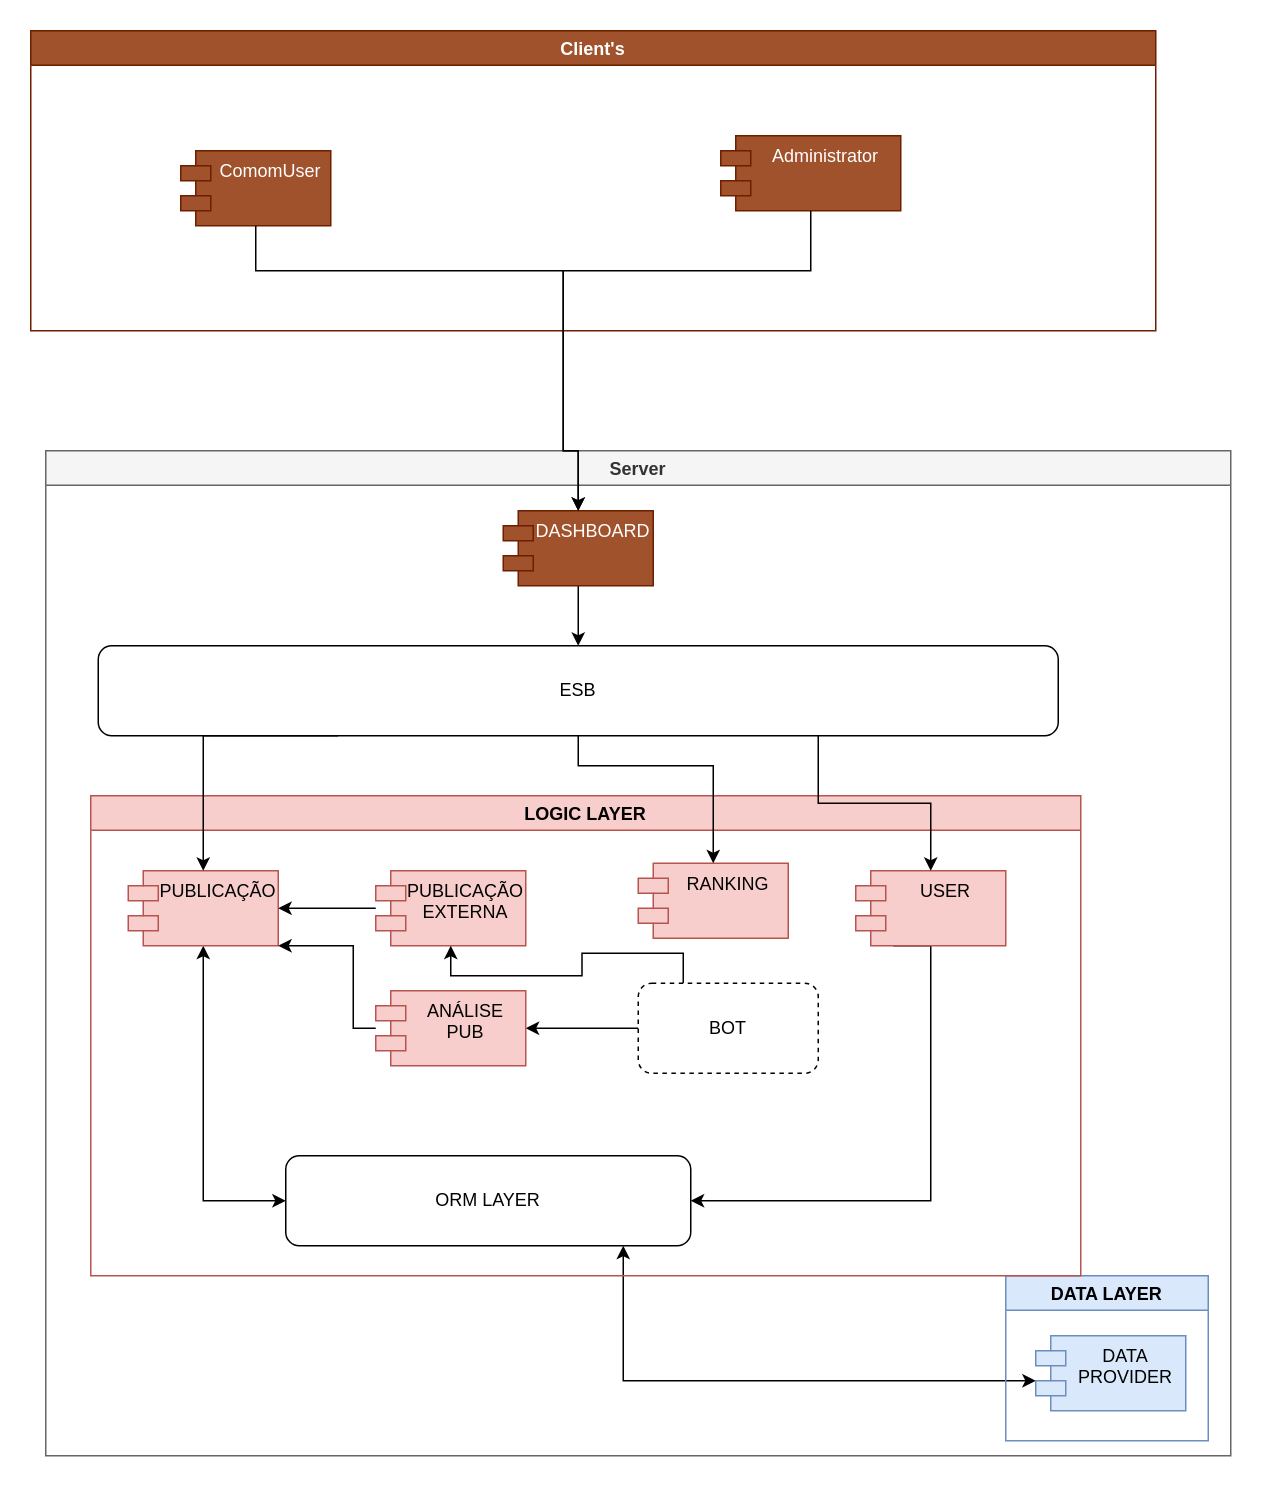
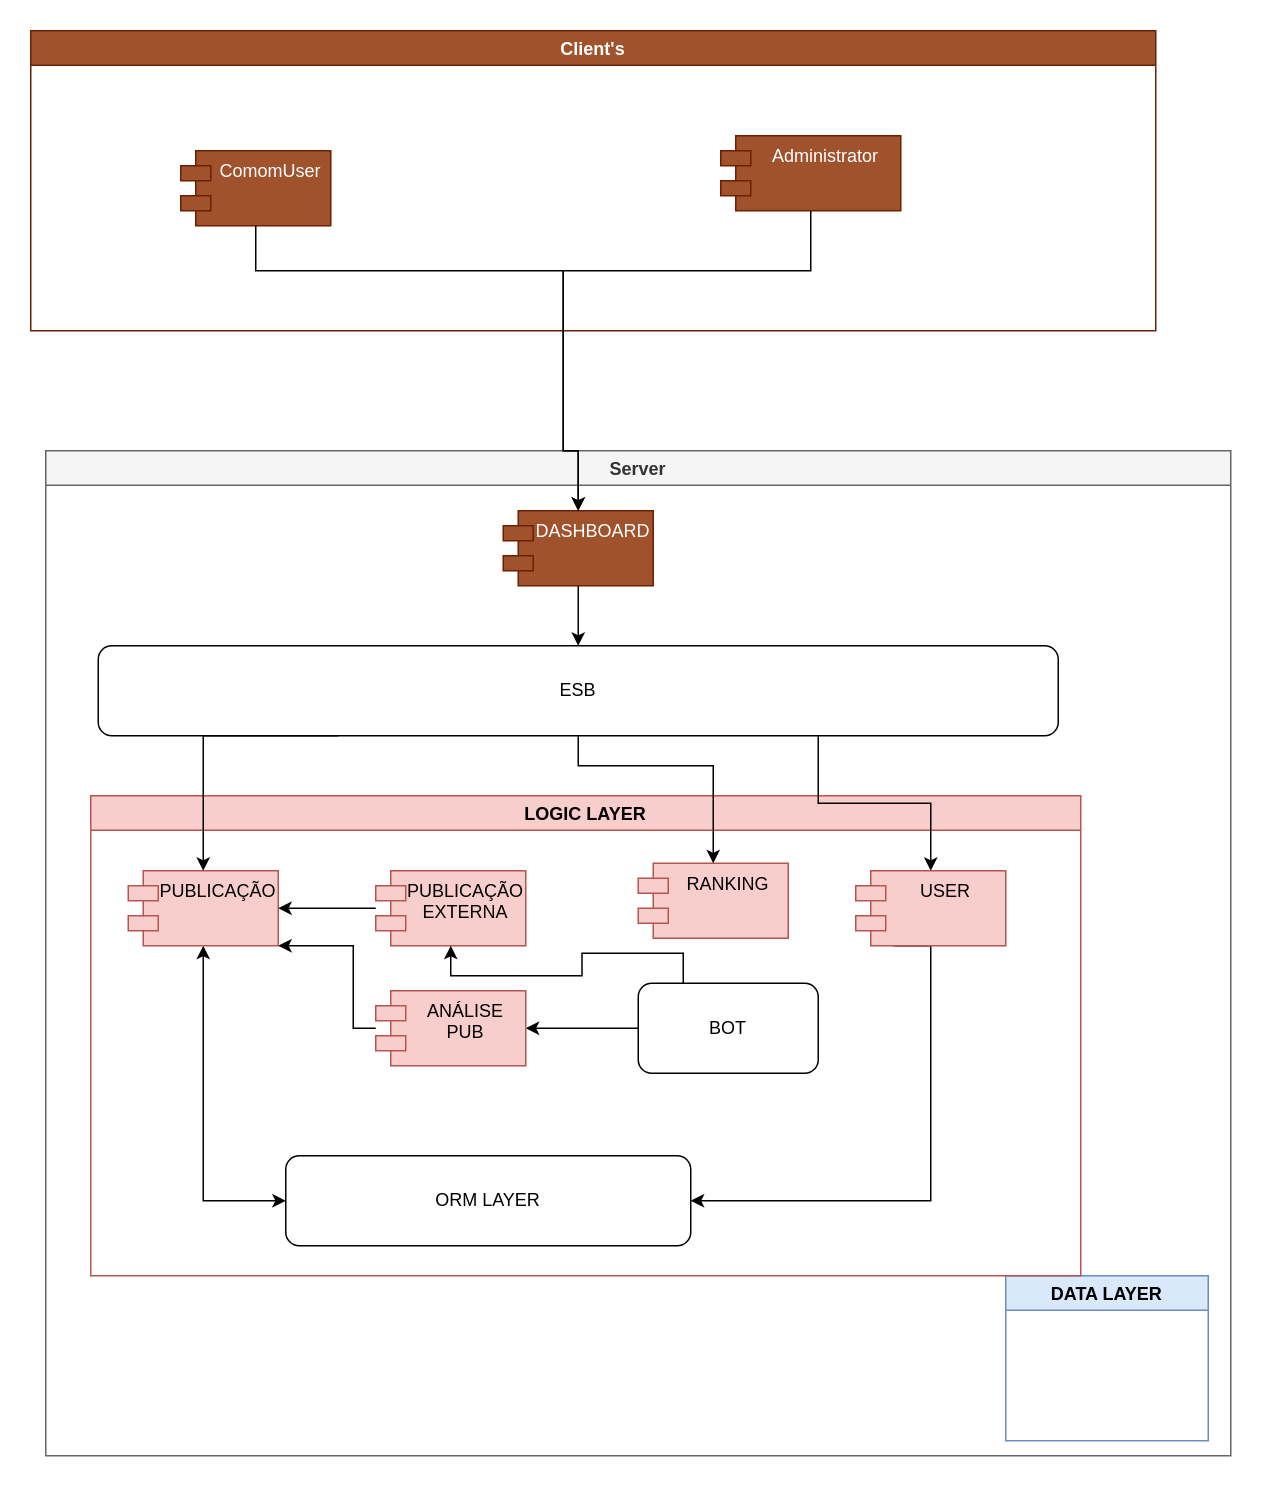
  <mxCell id="0" />
  <mxCell id="1" parent="0" />
  <mxCell id="2" value="Server" style="swimlane;fillColor=#f5f5f5;strokeColor=#666666;fontColor=#333333;" parent="1" vertex="1"><mxGeometry x="30" y="300" width="790" height="670" as="geometry" /></mxCell>
- <mxCell id="3" style="edgeStyle=orthogonalEdgeStyle;rounded=0;orthogonalLoop=1;jettySize=auto;html=1;startArrow=classic;startFill=1;" parent="2" source="11" target="5" edge="1"><mxGeometry relative="1" as="geometry"><Array as="points"><mxPoint x="385" y="620" /></Array><mxPoint x="385" y="390" as="sourcePoint" /></mxGeometry></mxCell>
  <mxCell id="4" value="DATA LAYER" style="swimlane;fillColor=#dae8fc;strokeColor=#6c8ebf;" parent="2" vertex="1"><mxGeometry x="640" y="550" width="135" height="110" as="geometry" /></mxCell>
- <mxCell id="5" value="DATA&#10;PROVIDER&#10;" style="shape=module;align=left;spacingLeft=20;align=center;verticalAlign=top;fillColor=#dae8fc;strokeColor=#6c8ebf;" parent="4" vertex="1"><mxGeometry x="20" y="40" width="100" height="50" as="geometry" /></mxCell>
  <mxCell id="6" value="LOGIC LAYER" style="swimlane;fillColor=#f8cecc;strokeColor=#b85450;" parent="2" vertex="1"><mxGeometry x="30" y="230" width="660" height="320" as="geometry" /></mxCell>
  <mxCell id="7" style="edgeStyle=orthogonalEdgeStyle;rounded=0;orthogonalLoop=1;jettySize=auto;html=1;startArrow=classic;startFill=1;" parent="6" source="8" target="11" edge="1"><mxGeometry relative="1" as="geometry"><Array as="points"><mxPoint x="75" y="270" /></Array><mxPoint x="300" y="140" as="targetPoint" /></mxGeometry></mxCell>
  <mxCell id="8" value="PUBLICAÇÃO" style="shape=module;align=left;spacingLeft=20;align=center;verticalAlign=top;fillColor=#f8cecc;strokeColor=#b85450;" parent="6" vertex="1"><mxGeometry x="25" y="50" width="100" height="50" as="geometry" /></mxCell>
  <mxCell id="9" style="edgeStyle=orthogonalEdgeStyle;rounded=0;orthogonalLoop=1;jettySize=auto;html=1;" edge="1" parent="6" source="10" target="8"><mxGeometry relative="1" as="geometry" /></mxCell>
  <mxCell id="10" value="PUBLICAÇÃO&#10;EXTERNA" style="shape=module;align=left;spacingLeft=20;align=center;verticalAlign=top;fillColor=#f8cecc;strokeColor=#b85450;" parent="6" vertex="1"><mxGeometry x="190" y="50" width="100" height="50" as="geometry" /></mxCell>
  <mxCell id="11" value="ORM LAYER" style="rounded=1;whiteSpace=wrap;html=1;" vertex="1" parent="6"><mxGeometry x="130" y="240" width="270" height="60" as="geometry" /></mxCell>
  <mxCell id="12" style="edgeStyle=orthogonalEdgeStyle;rounded=0;orthogonalLoop=1;jettySize=auto;html=1;" edge="1" parent="6" source="14" target="16"><mxGeometry relative="1" as="geometry" /></mxCell>
  <mxCell id="13" style="edgeStyle=orthogonalEdgeStyle;rounded=0;orthogonalLoop=1;jettySize=auto;html=1;exitX=0.25;exitY=0;exitDx=0;exitDy=0;" edge="1" parent="6" source="14" target="10"><mxGeometry relative="1" as="geometry" /></mxCell>
- <mxCell id="14" value="BOT" style="rounded=1;whiteSpace=wrap;html=1;dashed=1;" vertex="1" parent="6"><mxGeometry x="365" y="125" width="120" height="60" as="geometry" /></mxCell>
+ <mxCell id="14" value="BOT" style="rounded=1;whiteSpace=wrap;html=1;" vertex="1" parent="6"><mxGeometry x="365" y="125" width="120" height="60" as="geometry" /></mxCell>
  <mxCell id="15" style="edgeStyle=orthogonalEdgeStyle;rounded=0;orthogonalLoop=1;jettySize=auto;html=1;" edge="1" parent="6" source="16" target="8"><mxGeometry relative="1" as="geometry"><Array as="points"><mxPoint x="175" y="100" /></Array></mxGeometry></mxCell>
  <mxCell id="16" value="ANÁLISE&#10;PUB" style="shape=module;align=left;spacingLeft=20;align=center;verticalAlign=top;fillColor=#f8cecc;strokeColor=#b85450;" vertex="1" parent="6"><mxGeometry x="190" y="130" width="100" height="50" as="geometry" /></mxCell>
  <mxCell id="17" value="RANKING" style="shape=module;align=left;spacingLeft=20;align=center;verticalAlign=top;fillColor=#f8cecc;strokeColor=#b85450;" vertex="1" parent="6"><mxGeometry x="365" y="45" width="100" height="50" as="geometry" /></mxCell>
  <mxCell id="18" style="edgeStyle=orthogonalEdgeStyle;rounded=0;orthogonalLoop=1;jettySize=auto;html=1;exitX=0.25;exitY=1;exitDx=0;exitDy=0;entryX=1;entryY=0.5;entryDx=0;entryDy=0;" edge="1" parent="6" source="19" target="11"><mxGeometry relative="1" as="geometry"><Array as="points"><mxPoint x="560" y="100" /><mxPoint x="560" y="270" /></Array></mxGeometry></mxCell>
  <mxCell id="19" value="USER" style="shape=module;align=left;spacingLeft=20;align=center;verticalAlign=top;fillColor=#f8cecc;strokeColor=#b85450;" vertex="1" parent="6"><mxGeometry x="510" y="50" width="100" height="50" as="geometry" /></mxCell>
  <mxCell id="20" style="edgeStyle=orthogonalEdgeStyle;rounded=0;orthogonalLoop=1;jettySize=auto;html=1;exitX=0.25;exitY=1;exitDx=0;exitDy=0;" edge="1" parent="2" source="23" target="8"><mxGeometry relative="1" as="geometry"><Array as="points"><mxPoint x="143" y="190" /><mxPoint x="105" y="190" /></Array></mxGeometry></mxCell>
  <mxCell id="21" style="edgeStyle=orthogonalEdgeStyle;rounded=0;orthogonalLoop=1;jettySize=auto;html=1;" edge="1" parent="2" source="23" target="17"><mxGeometry relative="1" as="geometry"><Array as="points"><mxPoint x="355" y="210" /><mxPoint x="445" y="210" /></Array></mxGeometry></mxCell>
  <mxCell id="22" style="edgeStyle=orthogonalEdgeStyle;rounded=0;orthogonalLoop=1;jettySize=auto;html=1;exitX=0.75;exitY=1;exitDx=0;exitDy=0;" edge="1" parent="2" source="23" target="19"><mxGeometry relative="1" as="geometry" /></mxCell>
  <mxCell id="23" value="ESB" style="rounded=1;whiteSpace=wrap;html=1;" vertex="1" parent="2"><mxGeometry x="35" y="130" width="640" height="60" as="geometry" /></mxCell>
  <mxCell id="24" style="edgeStyle=orthogonalEdgeStyle;rounded=0;orthogonalLoop=1;jettySize=auto;html=1;exitX=0.5;exitY=1;exitDx=0;exitDy=0;" edge="1" parent="2" source="25" target="23"><mxGeometry relative="1" as="geometry" /></mxCell>
  <mxCell id="25" value="DASHBOARD" style="shape=module;align=left;spacingLeft=20;align=center;verticalAlign=top;fillColor=#a0522d;fontColor=#ffffff;strokeColor=#6D1F00;" vertex="1" parent="2"><mxGeometry x="305" y="40" width="100" height="50" as="geometry" /></mxCell>
  <mxCell id="26" value="Client's" style="swimlane;fillColor=#a0522d;fontColor=#ffffff;strokeColor=#6D1F00;" parent="1" vertex="1"><mxGeometry x="20" y="20" width="750" height="200" as="geometry" /></mxCell>
  <mxCell id="27" value="ComomUser" style="shape=module;align=left;spacingLeft=20;align=center;verticalAlign=top;fillColor=#a0522d;fontColor=#ffffff;strokeColor=#6D1F00;" parent="26" vertex="1"><mxGeometry x="100" y="80" width="100" height="50" as="geometry" /></mxCell>
  <mxCell id="28" value="Administrator" style="shape=module;align=left;spacingLeft=20;align=center;verticalAlign=top;fillColor=#a0522d;fontColor=#ffffff;strokeColor=#6D1F00;" parent="26" vertex="1"><mxGeometry x="460" y="70" width="120" height="50" as="geometry" /></mxCell>
  <mxCell id="29" style="edgeStyle=orthogonalEdgeStyle;rounded=0;orthogonalLoop=1;jettySize=auto;html=1;exitX=0.5;exitY=1;exitDx=0;exitDy=0;entryX=0.5;entryY=0;entryDx=0;entryDy=0;" edge="1" parent="1" source="27" target="25"><mxGeometry relative="1" as="geometry"><Array as="points"><mxPoint x="170" y="180" /><mxPoint x="375" y="180" /><mxPoint x="375" y="300" /></Array></mxGeometry></mxCell>
  <mxCell id="30" style="edgeStyle=orthogonalEdgeStyle;rounded=0;orthogonalLoop=1;jettySize=auto;html=1;exitX=0.5;exitY=1;exitDx=0;exitDy=0;entryX=0.5;entryY=0;entryDx=0;entryDy=0;" edge="1" parent="1" source="28" target="25"><mxGeometry relative="1" as="geometry"><Array as="points"><mxPoint x="540" y="180" /><mxPoint x="375" y="180" /><mxPoint x="375" y="300" /></Array></mxGeometry></mxCell>
